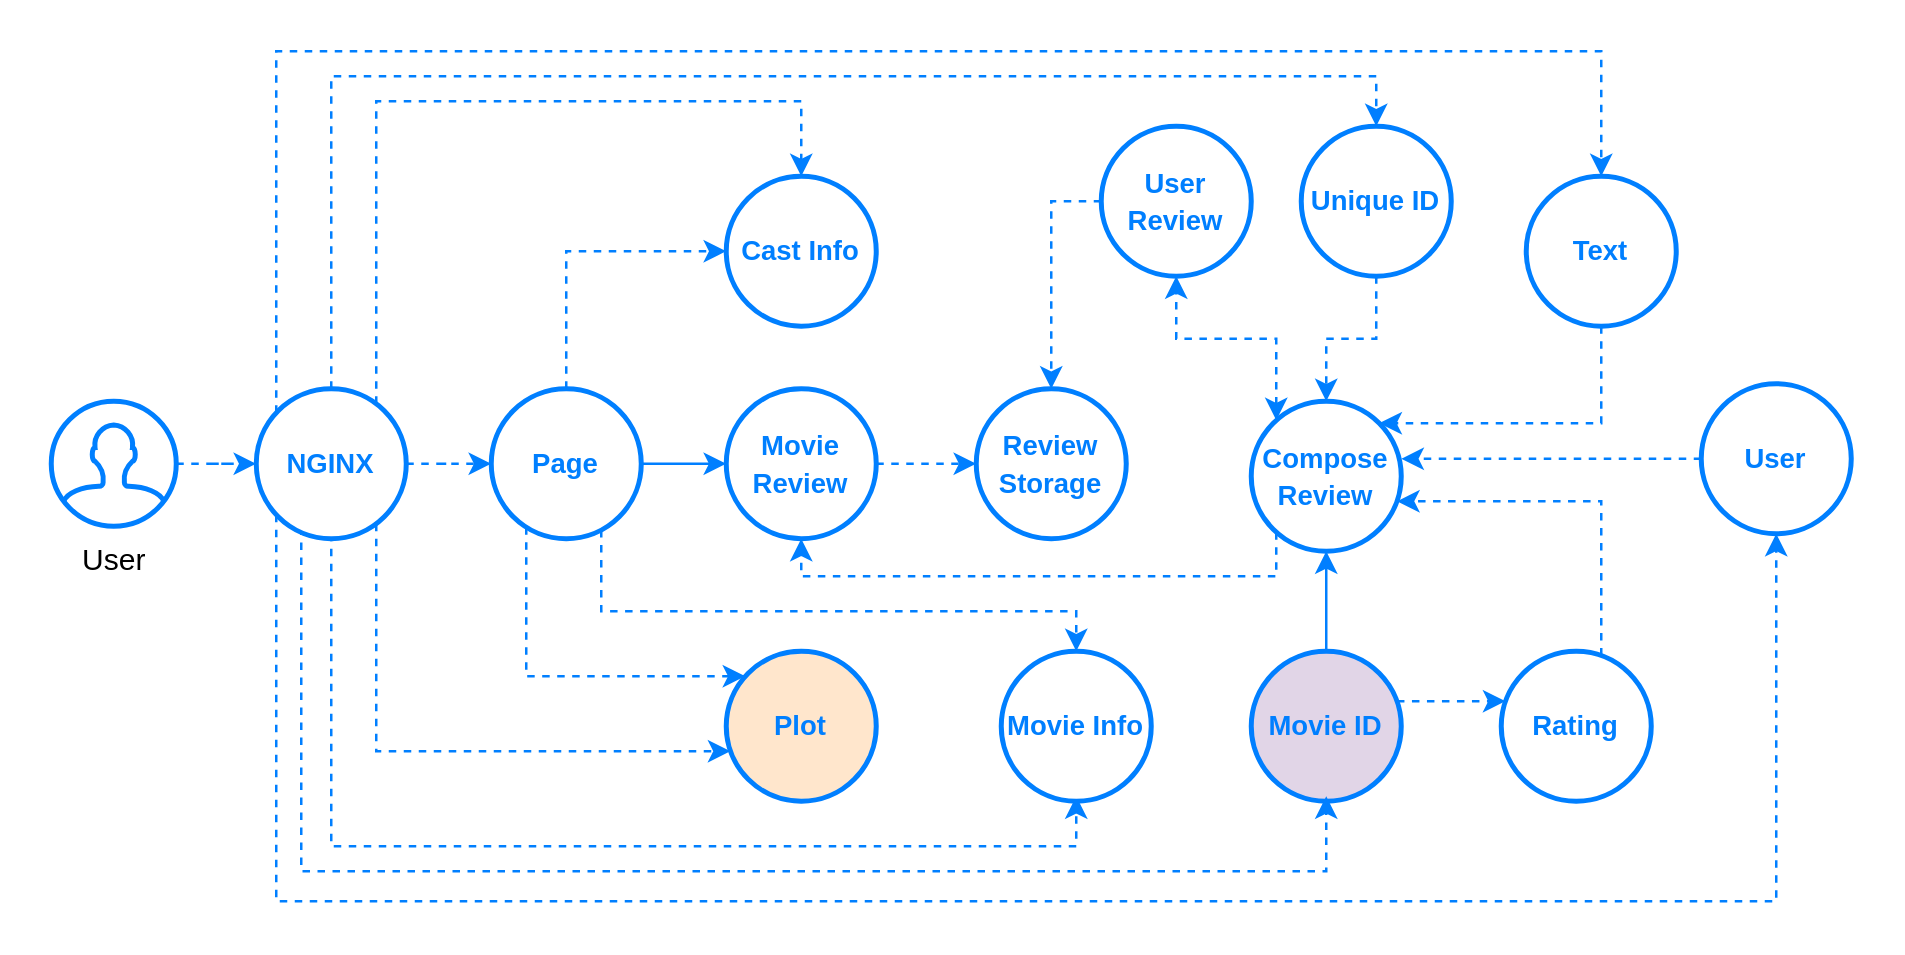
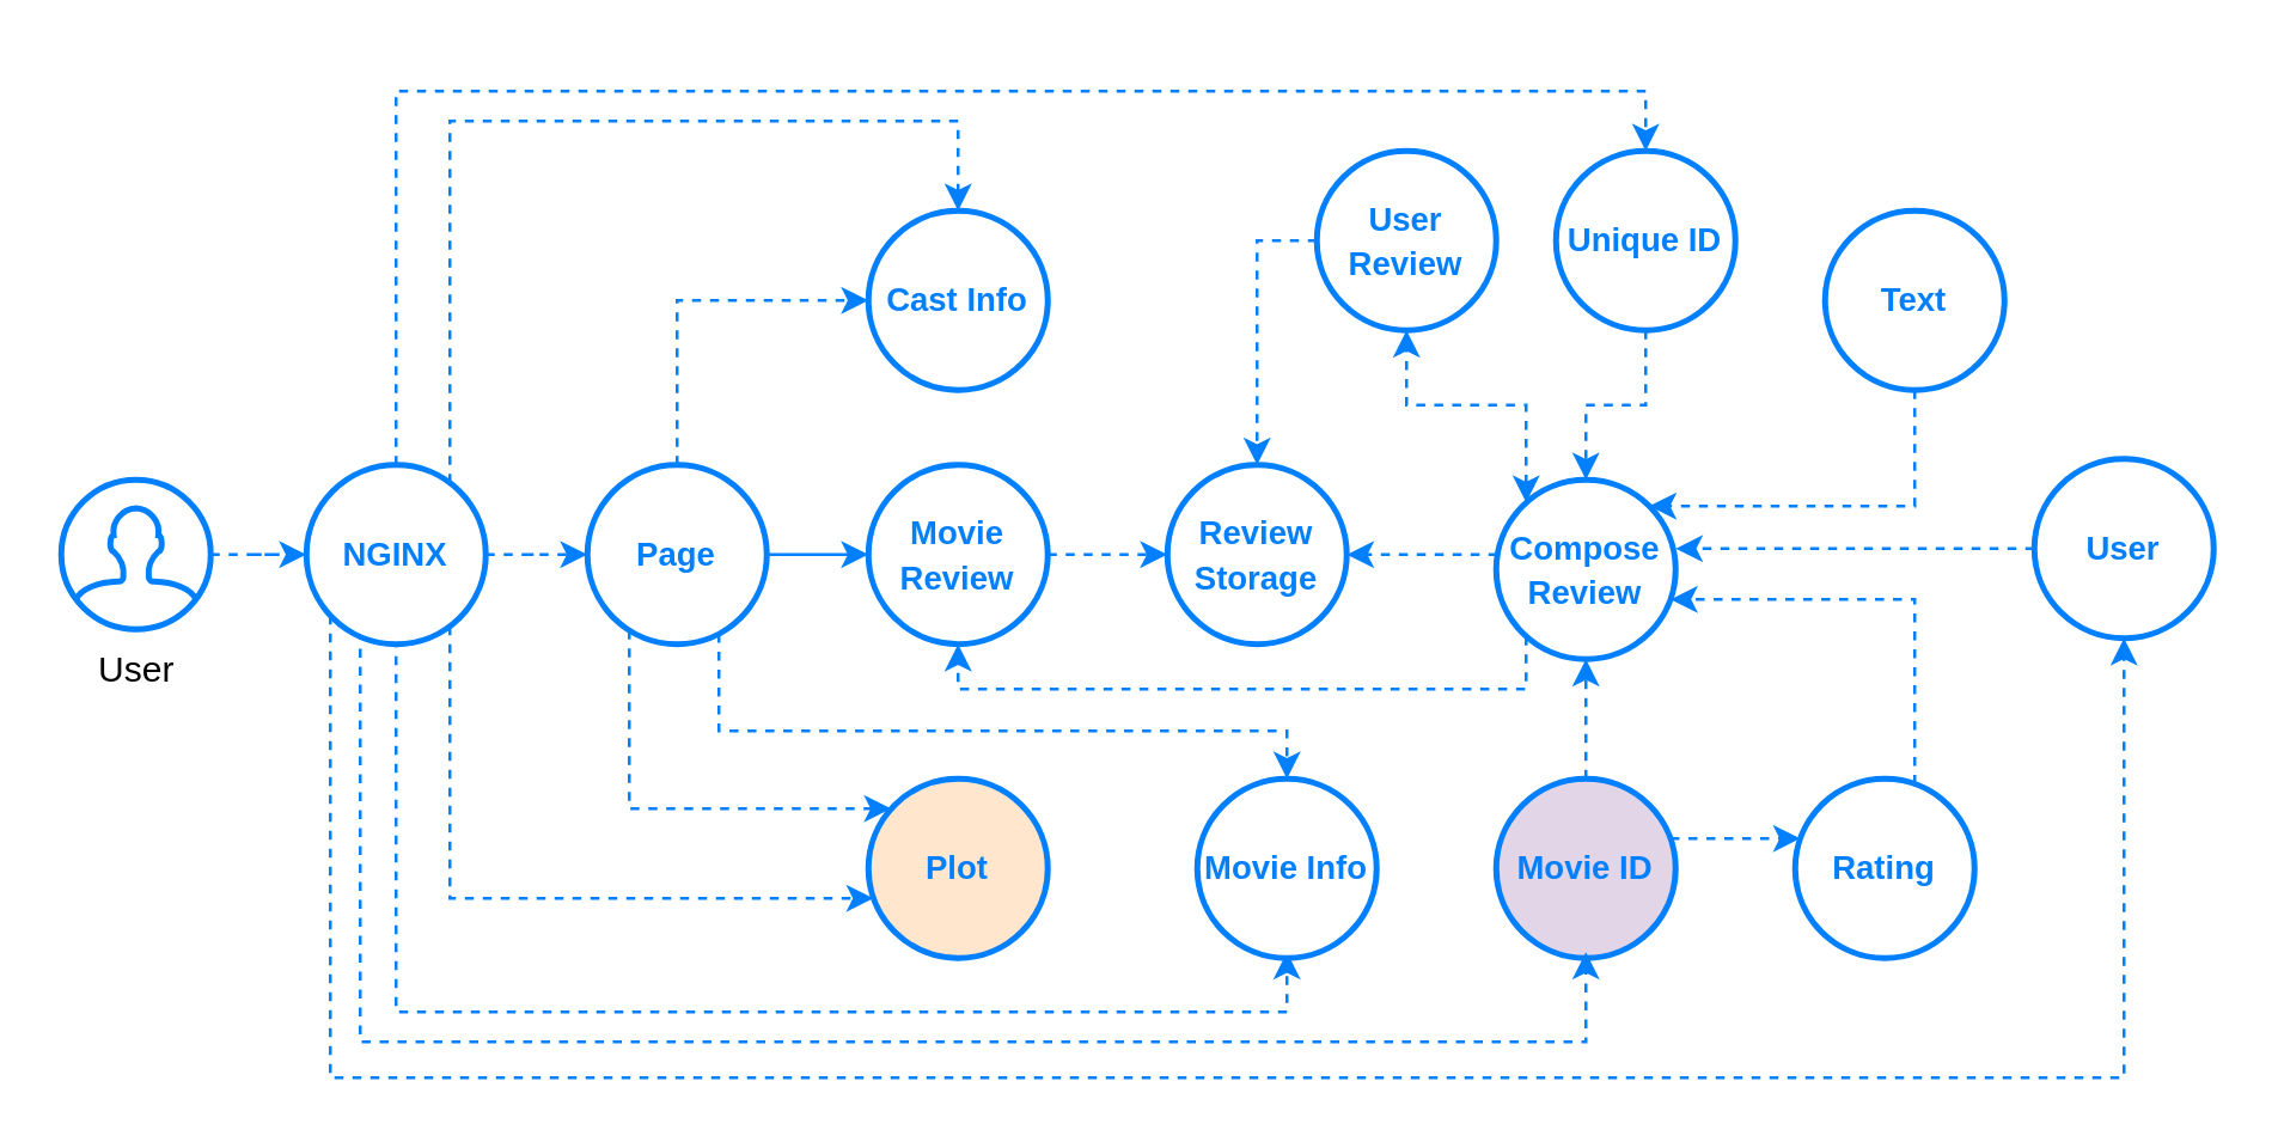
  <mxCell id="0" />
  <mxCell id="1" parent="0" />
  <mxCell id="2" style="edgeStyle=orthogonalEdgeStyle;rounded=0;orthogonalLoop=1;jettySize=auto;html=1;fillColor=#1ba1e2;strokeColor=#007FFF;dashed=1;" edge="1" parent="1" source="3" target="32"><mxGeometry relative="1" as="geometry" /></mxCell>
  <mxCell id="3" value="User" style="html=1;verticalLabelPosition=bottom;align=center;labelBackgroundColor=#ffffff;verticalAlign=top;strokeWidth=2;shadow=0;dashed=0;shape=mxgraph.ios7.icons.user;strokeColor=#007FFF;" vertex="1" parent="1"><mxGeometry x="20" y="160" width="50" height="50" as="geometry" /></mxCell>
  <mxCell id="4" style="edgeStyle=orthogonalEdgeStyle;rounded=0;orthogonalLoop=1;jettySize=auto;html=1;dashed=1;strokeColor=#007FFF;startArrow=none;startFill=0;" edge="1" parent="1" source="5" target="18"><mxGeometry relative="1" as="geometry"><mxPoint x="550" y="150" as="targetPoint" /></mxGeometry></mxCell>
  <mxCell id="5" value="&lt;span style=&quot;font-size: 11px&quot;&gt;&lt;b&gt;&lt;font color=&quot;#007fff&quot;&gt;Unique ID&lt;/font&gt;&lt;/b&gt;&lt;/span&gt;" style="ellipse;whiteSpace=wrap;html=1;aspect=fixed;strokeWidth=2;strokeColor=#007FFF;" vertex="1" parent="1"><mxGeometry x="520" y="50" width="60" height="60" as="geometry" /></mxCell>
- <mxCell id="6" style="edgeStyle=orthogonalEdgeStyle;rounded=0;orthogonalLoop=1;jettySize=auto;html=1;dashed=0;strokeColor=#007FFF;startArrow=none;startFill=0;" edge="1" parent="1" source="8" target="18"><mxGeometry relative="1" as="geometry"><mxPoint x="540" y="250" as="targetPoint" /></mxGeometry></mxCell>
+ <mxCell id="6" style="edgeStyle=orthogonalEdgeStyle;rounded=0;orthogonalLoop=1;jettySize=auto;html=1;dashed=1;strokeColor=#007FFF;startArrow=none;startFill=0;" edge="1" parent="1" source="8" target="18"><mxGeometry relative="1" as="geometry"><mxPoint x="540" y="250" as="targetPoint" /></mxGeometry></mxCell>
  <mxCell id="7" style="edgeStyle=orthogonalEdgeStyle;rounded=0;orthogonalLoop=1;jettySize=auto;html=1;dashed=1;strokeColor=#007FFF;" edge="1" parent="1" source="8" target="12"><mxGeometry relative="1" as="geometry"><mxPoint x="720" y="280" as="targetPoint" /><Array as="points"><mxPoint x="570" y="280" /><mxPoint x="570" y="280" /></Array></mxGeometry></mxCell>
  <mxCell id="8" value="&lt;span style=&quot;font-size: 11px&quot;&gt;&lt;b&gt;&lt;font color=&quot;#007fff&quot;&gt;Movie ID&lt;/font&gt;&lt;/b&gt;&lt;/span&gt;" style="ellipse;whiteSpace=wrap;html=1;aspect=fixed;strokeWidth=2;strokeColor=#007FFF;fillColor=#e1d5e7;" vertex="1" parent="1"><mxGeometry x="500" y="260" width="60" height="60" as="geometry" /></mxCell>
  <mxCell id="9" style="edgeStyle=orthogonalEdgeStyle;rounded=0;orthogonalLoop=1;jettySize=auto;html=1;entryX=1;entryY=0;entryDx=0;entryDy=0;dashed=1;strokeColor=#007FFF;startArrow=none;startFill=0;" edge="1" parent="1" source="10" target="18"><mxGeometry relative="1" as="geometry"><Array as="points"><mxPoint x="640" y="169" /></Array></mxGeometry></mxCell>
  <mxCell id="10" value="&lt;span style=&quot;font-size: 11px&quot;&gt;&lt;b&gt;&lt;font color=&quot;#007fff&quot;&gt;Text&lt;/font&gt;&lt;/b&gt;&lt;/span&gt;" style="ellipse;whiteSpace=wrap;html=1;aspect=fixed;strokeWidth=2;strokeColor=#007FFF;" vertex="1" parent="1"><mxGeometry x="610" y="70" width="60" height="60" as="geometry" /></mxCell>
  <mxCell id="11" style="edgeStyle=orthogonalEdgeStyle;rounded=0;orthogonalLoop=1;jettySize=auto;html=1;dashed=1;strokeColor=#007FFF;" edge="1" parent="1" source="12" target="18"><mxGeometry relative="1" as="geometry"><Array as="points"><mxPoint x="640" y="200" /></Array></mxGeometry></mxCell>
  <mxCell id="12" value="&lt;span style=&quot;font-size: 11px&quot;&gt;&lt;b&gt;&lt;font color=&quot;#007fff&quot;&gt;Rating&lt;/font&gt;&lt;/b&gt;&lt;/span&gt;" style="ellipse;whiteSpace=wrap;html=1;aspect=fixed;strokeWidth=2;strokeColor=#007FFF;" vertex="1" parent="1"><mxGeometry x="600" y="260" width="60" height="60" as="geometry" /></mxCell>
  <mxCell id="13" style="edgeStyle=orthogonalEdgeStyle;rounded=0;orthogonalLoop=1;jettySize=auto;html=1;dashed=1;strokeColor=#007FFF;" edge="1" parent="1" source="14"><mxGeometry relative="1" as="geometry"><mxPoint x="670" y="183" as="sourcePoint" /><mxPoint x="560" y="183" as="targetPoint" /><Array as="points" /></mxGeometry></mxCell>
  <mxCell id="14" value="&lt;span style=&quot;font-size: 11px&quot;&gt;&lt;b&gt;&lt;font color=&quot;#007fff&quot;&gt;User&lt;/font&gt;&lt;/b&gt;&lt;/span&gt;" style="ellipse;whiteSpace=wrap;html=1;aspect=fixed;strokeWidth=2;strokeColor=#007FFF;" vertex="1" parent="1"><mxGeometry x="680" y="153" width="60" height="60" as="geometry" /></mxCell>
+ <mxCell id="15" style="edgeStyle=orthogonalEdgeStyle;rounded=0;orthogonalLoop=1;jettySize=auto;html=1;dashed=1;strokeColor=#007FFF;" edge="1" parent="1" source="18" target="19"><mxGeometry relative="1" as="geometry"><Array as="points"><mxPoint x="490" y="185" /><mxPoint x="490" y="185" /></Array></mxGeometry></mxCell>
  <mxCell id="16" style="edgeStyle=orthogonalEdgeStyle;rounded=0;orthogonalLoop=1;jettySize=auto;html=1;dashed=1;strokeColor=#007FFF;startArrow=classic;startFill=1;" edge="1" parent="1" source="18" target="21"><mxGeometry relative="1" as="geometry"><Array as="points"><mxPoint x="510" y="135" /><mxPoint x="470" y="135" /></Array></mxGeometry></mxCell>
  <mxCell id="17" style="edgeStyle=orthogonalEdgeStyle;rounded=0;orthogonalLoop=1;jettySize=auto;html=1;dashed=1;strokeColor=#007FFF;" edge="1" parent="1" source="18" target="23"><mxGeometry relative="1" as="geometry"><mxPoint x="520" y="215.284" as="sourcePoint" /><mxPoint x="320" y="212" as="targetPoint" /><Array as="points"><mxPoint x="510" y="230" /><mxPoint x="320" y="230" /></Array></mxGeometry></mxCell>
  <mxCell id="18" value="&lt;span style=&quot;font-size: 11px&quot;&gt;&lt;b&gt;&lt;font color=&quot;#007fff&quot;&gt;Compose Review&lt;/font&gt;&lt;/b&gt;&lt;/span&gt;" style="ellipse;whiteSpace=wrap;html=1;aspect=fixed;strokeWidth=2;strokeColor=#007FFF;" vertex="1" parent="1"><mxGeometry x="500" y="160" width="60" height="60" as="geometry" /></mxCell>
  <mxCell id="19" value="&lt;font color=&quot;#007fff&quot;&gt;&lt;span style=&quot;font-size: 11px&quot;&gt;&lt;b&gt;Review Storage&lt;/b&gt;&lt;/span&gt;&lt;/font&gt;" style="ellipse;whiteSpace=wrap;html=1;aspect=fixed;strokeWidth=2;strokeColor=#007FFF;" vertex="1" parent="1"><mxGeometry x="390" y="155" width="60" height="60" as="geometry" /></mxCell>
  <mxCell id="20" style="edgeStyle=orthogonalEdgeStyle;rounded=0;orthogonalLoop=1;jettySize=auto;html=1;entryX=0.5;entryY=0;entryDx=0;entryDy=0;dashed=1;strokeColor=#007FFF;" edge="1" parent="1" source="21" target="19"><mxGeometry relative="1" as="geometry"><Array as="points"><mxPoint x="420" y="80" /></Array></mxGeometry></mxCell>
  <mxCell id="21" value="&lt;span style=&quot;font-size: 11px&quot;&gt;&lt;b&gt;&lt;font color=&quot;#007fff&quot;&gt;User Review&lt;/font&gt;&lt;/b&gt;&lt;/span&gt;" style="ellipse;whiteSpace=wrap;html=1;aspect=fixed;strokeWidth=2;strokeColor=#007FFF;" vertex="1" parent="1"><mxGeometry x="440" y="50" width="60" height="60" as="geometry" /></mxCell>
  <mxCell id="22" style="edgeStyle=orthogonalEdgeStyle;rounded=0;orthogonalLoop=1;jettySize=auto;html=1;dashed=1;strokeColor=#007FFF;" edge="1" parent="1" source="23" target="19"><mxGeometry relative="1" as="geometry" /></mxCell>
  <mxCell id="23" value="&lt;span style=&quot;font-size: 11px&quot;&gt;&lt;b&gt;&lt;font color=&quot;#007fff&quot;&gt;Movie Review&lt;/font&gt;&lt;/b&gt;&lt;/span&gt;" style="ellipse;whiteSpace=wrap;html=1;aspect=fixed;strokeWidth=2;strokeColor=#007FFF;" vertex="1" parent="1"><mxGeometry x="290" y="155" width="60" height="60" as="geometry" /></mxCell>
  <mxCell id="24" style="edgeStyle=orthogonalEdgeStyle;rounded=0;orthogonalLoop=1;jettySize=auto;html=1;dashed=1;strokeColor=#007FFF;" edge="1" parent="1" source="32" target="40"><mxGeometry relative="1" as="geometry" /></mxCell>
  <mxCell id="25" style="edgeStyle=orthogonalEdgeStyle;rounded=0;orthogonalLoop=1;jettySize=auto;html=1;dashed=1;strokeColor=#007FFF;" edge="1" parent="1"><mxGeometry relative="1" as="geometry"><mxPoint x="132" y="213" as="sourcePoint" /><mxPoint x="430" y="318" as="targetPoint" /><Array as="points"><mxPoint x="132" y="338" /><mxPoint x="430" y="338" /></Array></mxGeometry></mxCell>
  <mxCell id="26" style="edgeStyle=orthogonalEdgeStyle;rounded=0;orthogonalLoop=1;jettySize=auto;html=1;dashed=1;strokeColor=#007FFF;" edge="1" parent="1" source="32" target="33"><mxGeometry relative="1" as="geometry"><Array as="points"><mxPoint x="150" y="40" /><mxPoint x="320" y="40" /></Array></mxGeometry></mxCell>
  <mxCell id="27" style="edgeStyle=orthogonalEdgeStyle;rounded=0;orthogonalLoop=1;jettySize=auto;html=1;dashed=1;strokeColor=#007FFF;" edge="1" parent="1" source="32" target="34"><mxGeometry relative="1" as="geometry"><Array as="points"><mxPoint x="150" y="300" /></Array></mxGeometry></mxCell>
  <mxCell id="28" style="edgeStyle=orthogonalEdgeStyle;rounded=0;orthogonalLoop=1;jettySize=auto;html=1;dashed=1;strokeColor=#007FFF;" edge="1" parent="1" source="32" target="14"><mxGeometry relative="1" as="geometry"><Array as="points"><mxPoint x="110" y="360" /><mxPoint x="710" y="360" /></Array></mxGeometry></mxCell>
  <mxCell id="29" style="edgeStyle=orthogonalEdgeStyle;rounded=0;orthogonalLoop=1;jettySize=auto;html=1;dashed=1;strokeColor=#007FFF;" edge="1" parent="1"><mxGeometry relative="1" as="geometry"><mxPoint x="530" y="318" as="targetPoint" /><mxPoint x="120" y="210.495" as="sourcePoint" /><Array as="points"><mxPoint x="120" y="348" /><mxPoint x="530" y="348" /></Array></mxGeometry></mxCell>
- <mxCell id="30" style="edgeStyle=orthogonalEdgeStyle;rounded=0;orthogonalLoop=1;jettySize=auto;html=1;dashed=1;strokeColor=#007FFF;" edge="1" parent="1" source="32" target="10"><mxGeometry relative="1" as="geometry"><mxPoint x="120" y="30" as="targetPoint" /><Array as="points"><mxPoint x="110" y="20" /><mxPoint x="640" y="20" /></Array></mxGeometry></mxCell>
  <mxCell id="31" style="edgeStyle=orthogonalEdgeStyle;rounded=0;orthogonalLoop=1;jettySize=auto;html=1;dashed=1;strokeColor=#007FFF;" edge="1" parent="1" source="32" target="5"><mxGeometry relative="1" as="geometry"><mxPoint x="132" y="40" as="targetPoint" /><Array as="points"><mxPoint x="132" y="30" /><mxPoint x="550" y="30" /></Array></mxGeometry></mxCell>
  <mxCell id="32" value="&lt;span style=&quot;font-size: 11px&quot;&gt;&lt;b&gt;&lt;font color=&quot;#007fff&quot;&gt;NGINX&lt;/font&gt;&lt;/b&gt;&lt;/span&gt;" style="ellipse;whiteSpace=wrap;html=1;aspect=fixed;strokeWidth=2;strokeColor=#007FFF;" vertex="1" parent="1"><mxGeometry x="102" y="155" width="60" height="60" as="geometry" /></mxCell>
  <mxCell id="33" value="&lt;span style=&quot;font-size: 11px&quot;&gt;&lt;b&gt;&lt;font color=&quot;#007fff&quot;&gt;Cast Info&lt;/font&gt;&lt;/b&gt;&lt;/span&gt;" style="ellipse;whiteSpace=wrap;html=1;aspect=fixed;strokeWidth=2;strokeColor=#007FFF;" vertex="1" parent="1"><mxGeometry x="290" y="70" width="60" height="60" as="geometry" /></mxCell>
  <mxCell id="34" value="&lt;span style=&quot;font-size: 11px&quot;&gt;&lt;b&gt;&lt;font color=&quot;#007fff&quot;&gt;Plot&lt;/font&gt;&lt;/b&gt;&lt;/span&gt;" style="ellipse;whiteSpace=wrap;html=1;aspect=fixed;strokeWidth=2;strokeColor=#007FFF;fillColor=#ffe6cc;" vertex="1" parent="1"><mxGeometry x="290" y="260" width="60" height="60" as="geometry" /></mxCell>
  <mxCell id="35" value="&lt;span style=&quot;font-size: 11px&quot;&gt;&lt;b&gt;&lt;font color=&quot;#007fff&quot;&gt;Movie Info&lt;/font&gt;&lt;/b&gt;&lt;/span&gt;" style="ellipse;whiteSpace=wrap;html=1;aspect=fixed;strokeWidth=2;strokeColor=#007FFF;" vertex="1" parent="1"><mxGeometry x="400" y="260" width="60" height="60" as="geometry" /></mxCell>
  <mxCell id="36" style="edgeStyle=orthogonalEdgeStyle;rounded=0;orthogonalLoop=1;jettySize=auto;html=1;dashed=0;strokeColor=#007FFF;" edge="1" parent="1" source="40" target="23"><mxGeometry relative="1" as="geometry" /></mxCell>
  <mxCell id="37" style="edgeStyle=orthogonalEdgeStyle;rounded=0;orthogonalLoop=1;jettySize=auto;html=1;dashed=1;strokeColor=#007FFF;" edge="1" parent="1" source="40" target="33"><mxGeometry relative="1" as="geometry"><Array as="points"><mxPoint x="226" y="100" /></Array></mxGeometry></mxCell>
  <mxCell id="38" style="edgeStyle=orthogonalEdgeStyle;rounded=0;orthogonalLoop=1;jettySize=auto;html=1;dashed=1;strokeColor=#007FFF;" edge="1" parent="1" source="40" target="34"><mxGeometry relative="1" as="geometry"><Array as="points"><mxPoint x="210" y="270" /></Array></mxGeometry></mxCell>
  <mxCell id="39" style="edgeStyle=orthogonalEdgeStyle;rounded=0;orthogonalLoop=1;jettySize=auto;html=1;dashed=1;startArrow=none;startFill=0;strokeColor=#007FFF;" edge="1" parent="1" source="40" target="35"><mxGeometry relative="1" as="geometry"><mxPoint x="240" y="215.533" as="sourcePoint" /><mxPoint x="430" y="264" as="targetPoint" /><Array as="points"><mxPoint x="240" y="244" /><mxPoint x="430" y="244" /></Array></mxGeometry></mxCell>
  <mxCell id="40" value="&lt;span style=&quot;font-size: 11px&quot;&gt;&lt;b&gt;&lt;font color=&quot;#007fff&quot;&gt;Page&lt;/font&gt;&lt;/b&gt;&lt;/span&gt;" style="ellipse;whiteSpace=wrap;html=1;aspect=fixed;strokeWidth=2;strokeColor=#007FFF;" vertex="1" parent="1"><mxGeometry x="196" y="155" width="60" height="60" as="geometry" /></mxCell>
